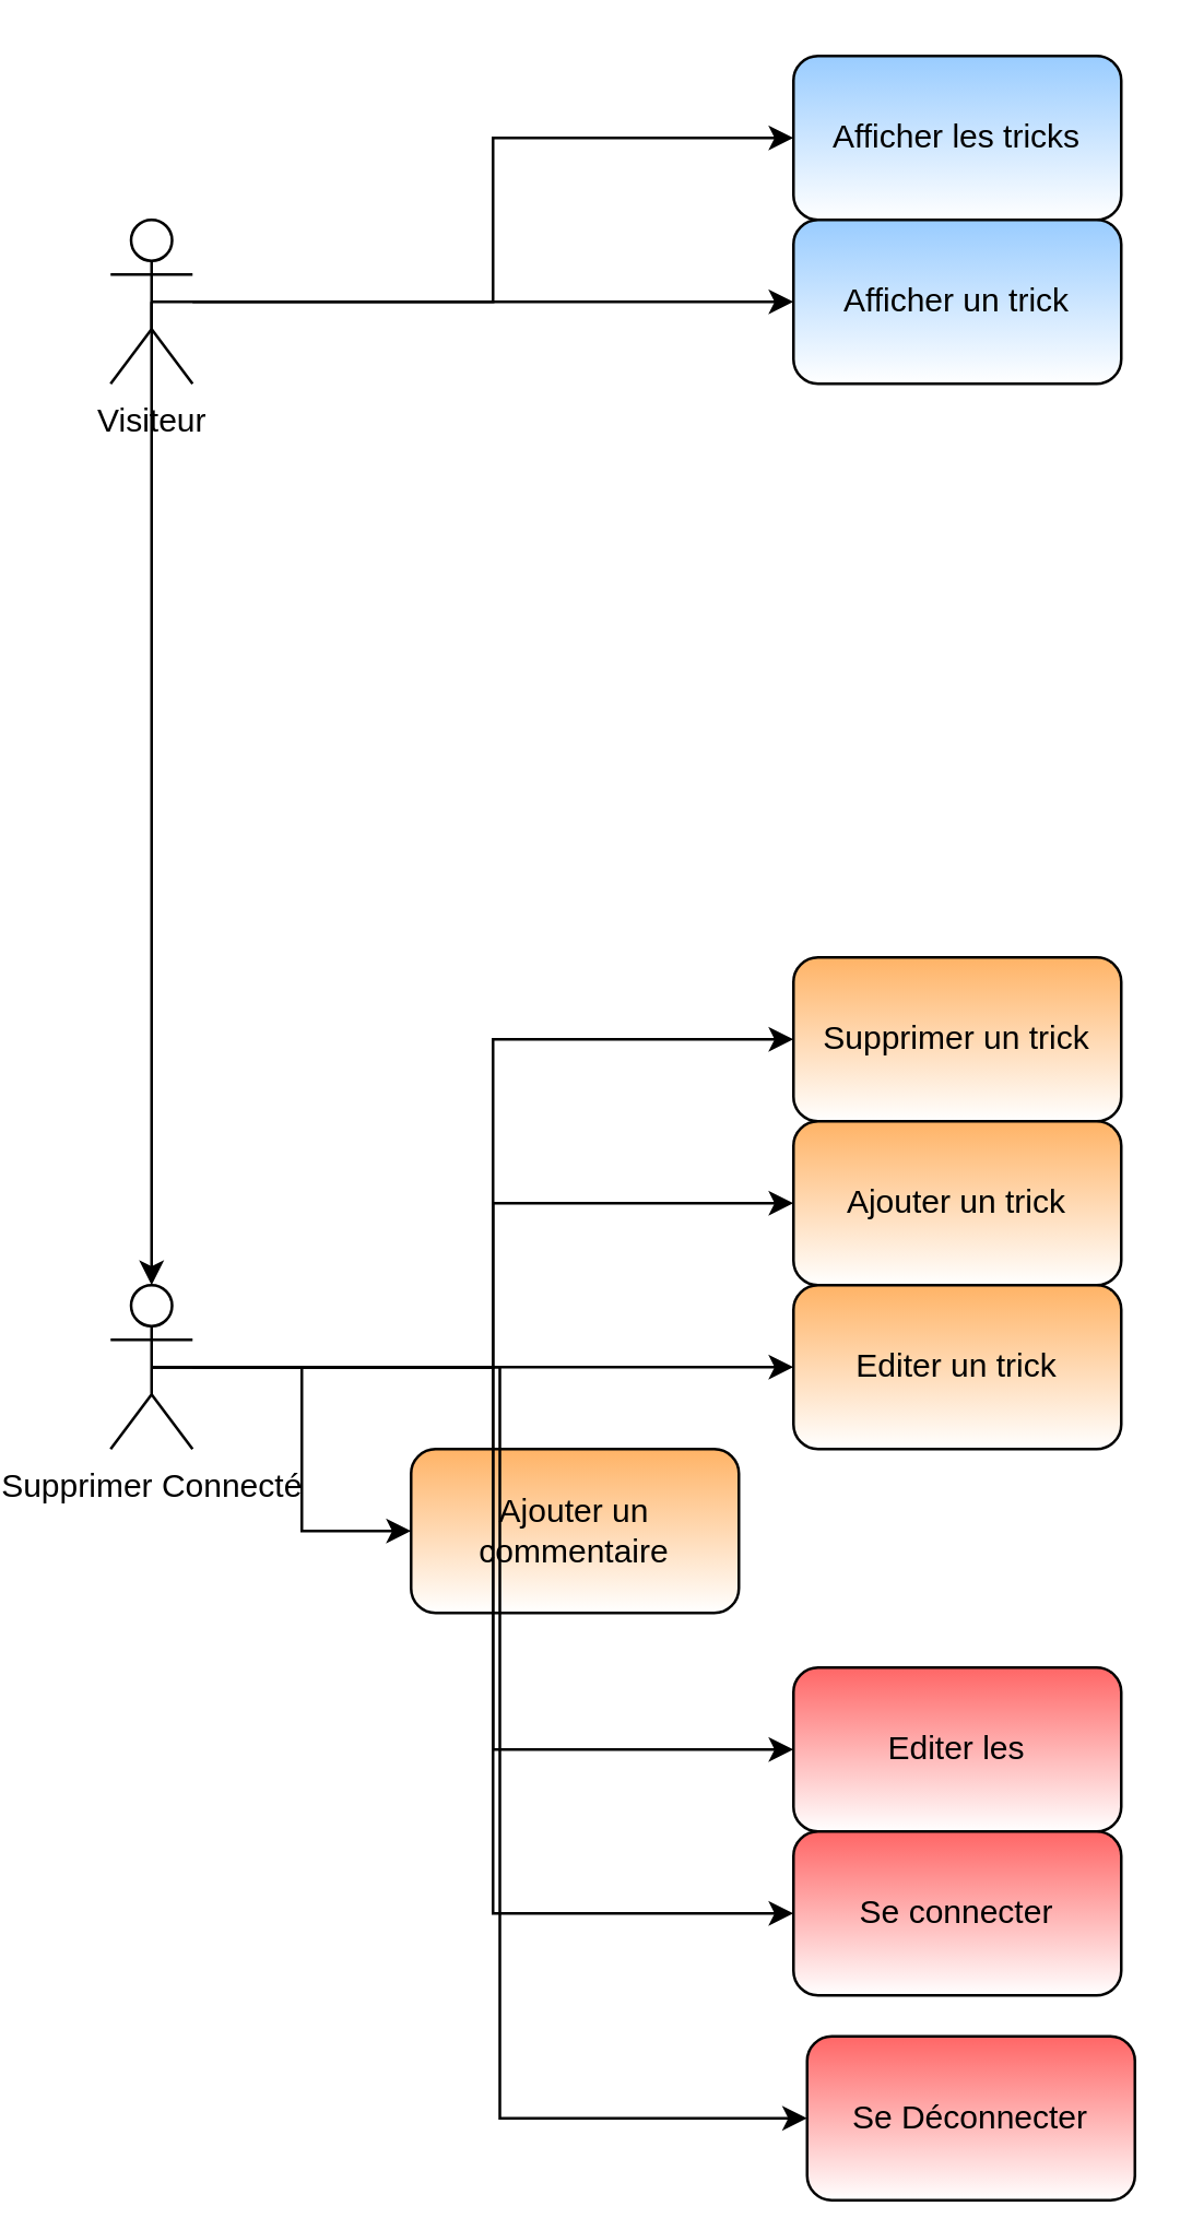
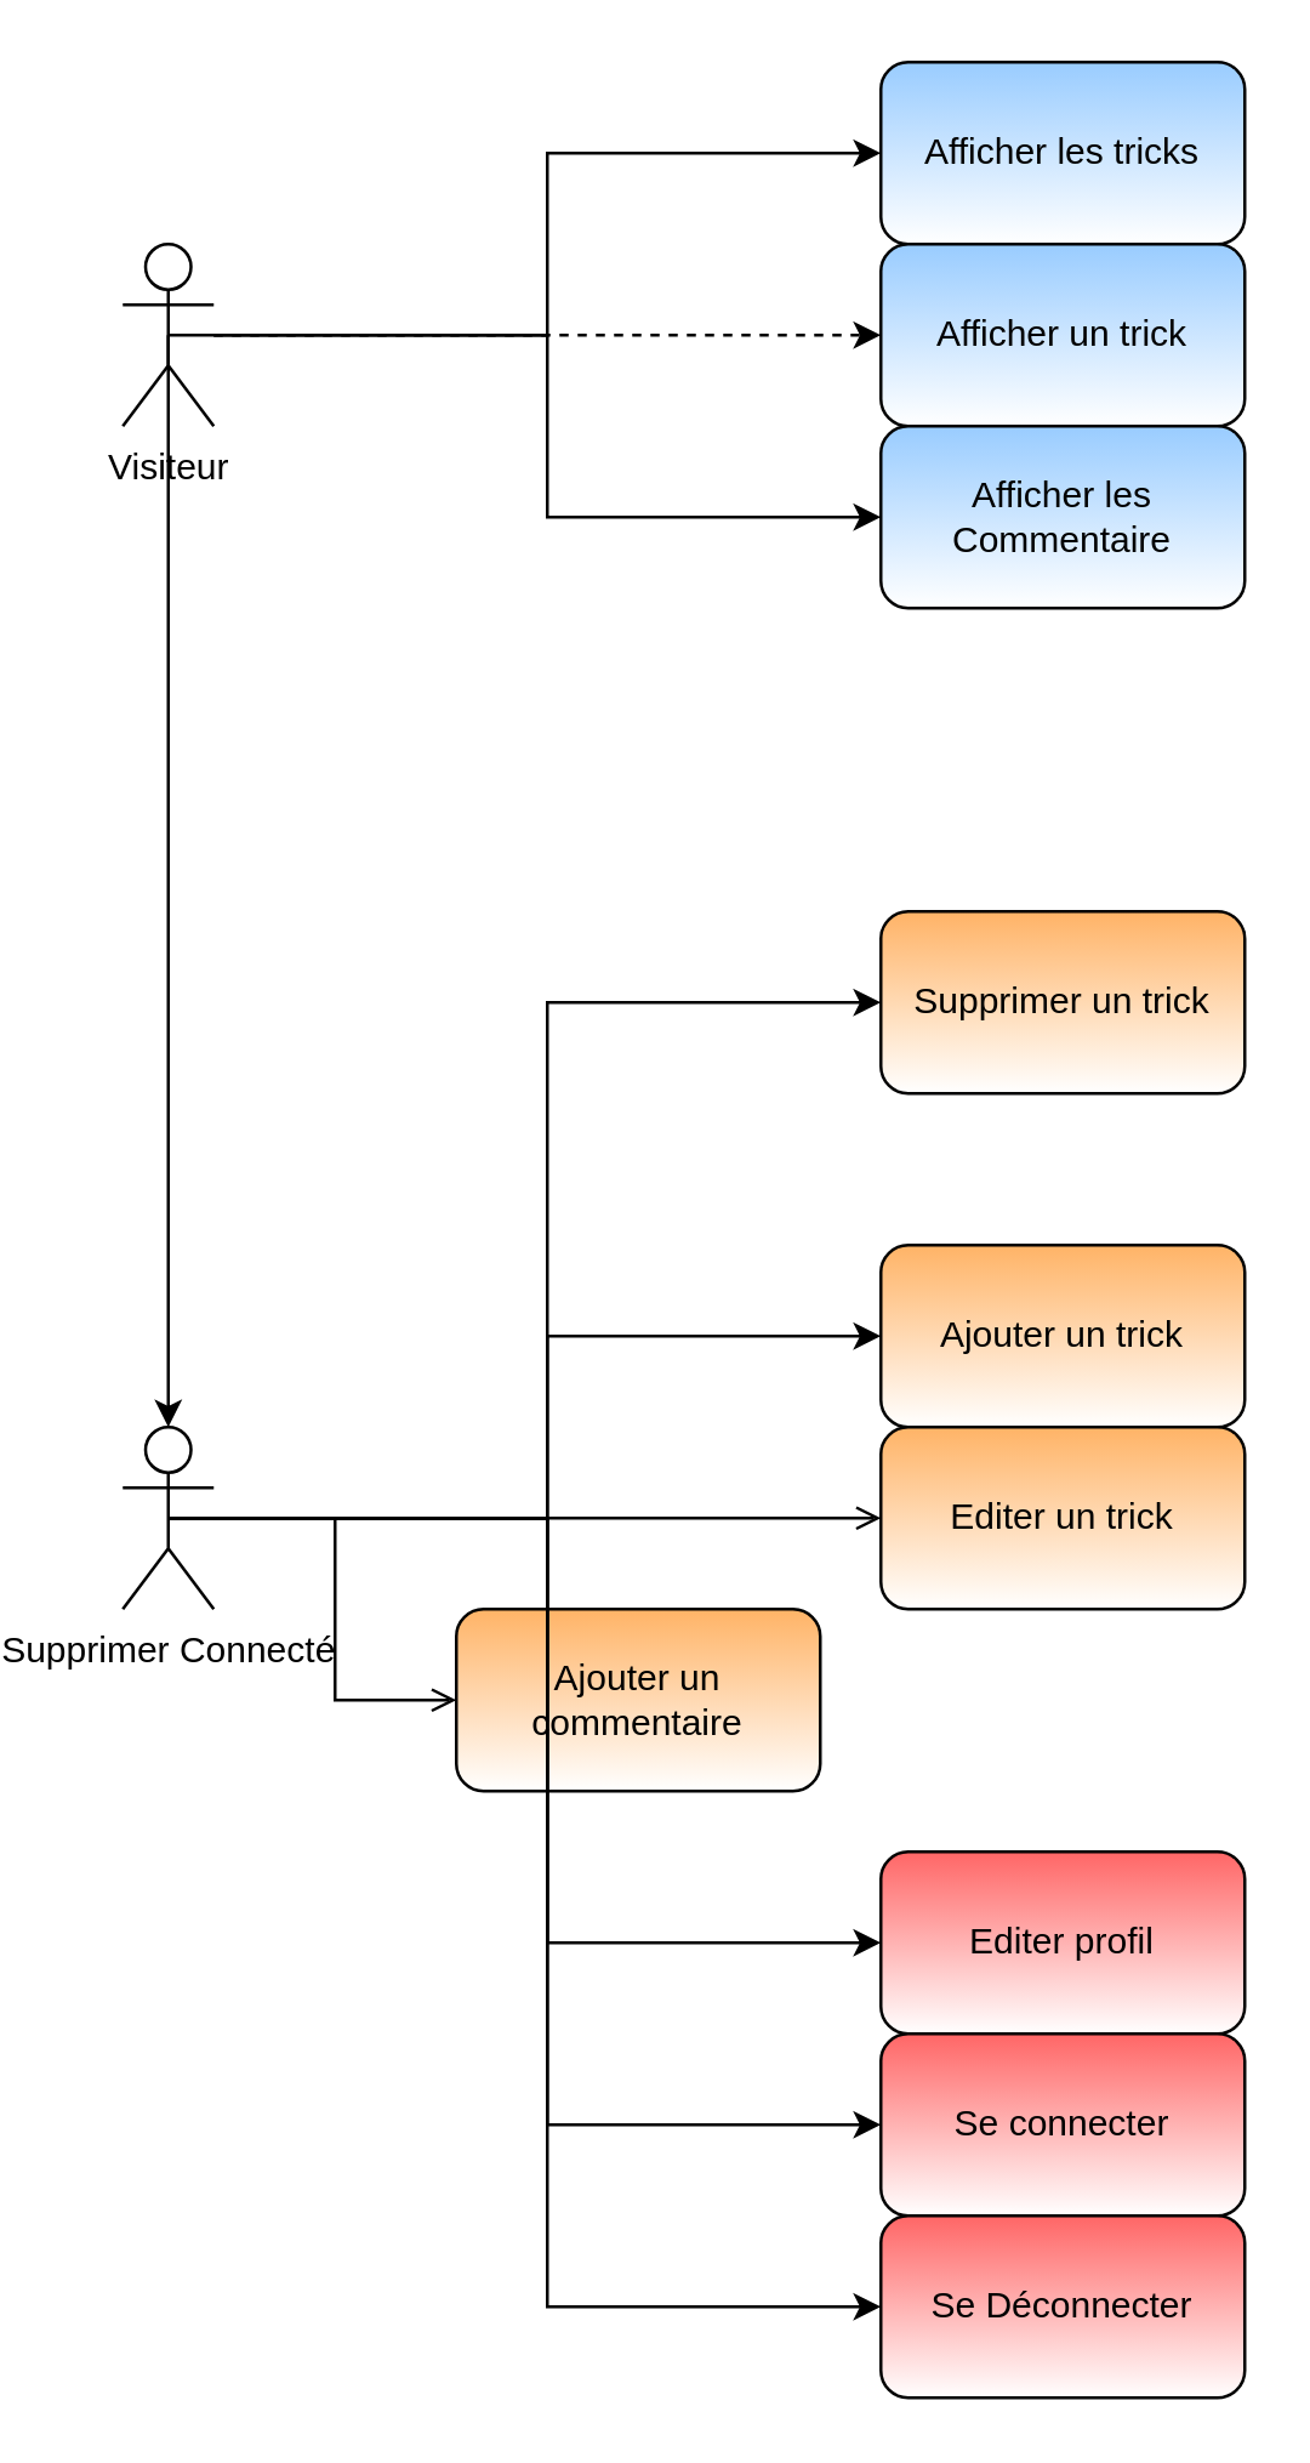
  <mxCell id="0" />
  <mxCell id="1" parent="0" />
  <mxCell id="2" style="edgeStyle=orthogonalEdgeStyle;rounded=0;orthogonalLoop=1;jettySize=auto;html=1;exitX=0.5;exitY=0.5;exitDx=0;exitDy=0;exitPerimeter=0;" parent="1" source="3" target="6" edge="1"><mxGeometry relative="1" as="geometry" /></mxCell>
  <mxCell id="3" value="Visiteur" style="shape=umlActor;verticalLabelPosition=bottom;verticalAlign=top;html=1;outlineConnect=0;" parent="1" vertex="1"><mxGeometry x="20" y="80" width="30" height="60" as="geometry" /></mxCell>
  <mxCell id="4" style="edgeStyle=orthogonalEdgeStyle;rounded=0;orthogonalLoop=1;jettySize=auto;html=1;exitX=0.5;exitY=0.5;exitDx=0;exitDy=0;exitPerimeter=0;entryX=0;entryY=0.5;entryDx=0;entryDy=0;" parent="1" source="5" target="12" edge="1"><mxGeometry relative="1" as="geometry" /></mxCell>
  <mxCell id="5" value="Supprimer Connecté" style="shape=umlActor;verticalLabelPosition=bottom;verticalAlign=top;html=1;outlineConnect=0;" parent="1" vertex="1"><mxGeometry x="20" y="470" width="30" height="60" as="geometry" /></mxCell>
  <mxCell id="6" value="Afficher les tricks" style="rounded=1;whiteSpace=wrap;html=1;gradientColor=#ffffff;fillColor=#99CCFF;" parent="1" vertex="1"><mxGeometry x="270" y="20" width="120" height="60" as="geometry" /></mxCell>
  <mxCell id="7" value="&lt;span&gt;Afficher un trick&lt;/span&gt;" style="rounded=1;whiteSpace=wrap;html=1;gradientColor=#ffffff;fillColor=#99CCFF;" parent="1" vertex="1"><mxGeometry x="270" y="80" width="120" height="60" as="geometry" /></mxCell>
- <mxCell id="9" style="edgeStyle=orthogonalEdgeStyle;rounded=0;orthogonalLoop=1;jettySize=auto;html=1;" parent="1" source="3" target="7" edge="1"><mxGeometry relative="1" as="geometry"><mxPoint x="45" y="120" as="sourcePoint" /><mxPoint x="280" y="60" as="targetPoint" /></mxGeometry></mxCell>
+ <mxCell id="8" value="&lt;span&gt;Afficher les Commentaire&lt;/span&gt;" style="rounded=1;whiteSpace=wrap;html=1;gradientColor=#ffffff;fillColor=#99CCFF;" parent="1" vertex="1"><mxGeometry x="270" y="140" width="120" height="60" as="geometry" /></mxCell>
+ <mxCell id="9" style="edgeStyle=orthogonalEdgeStyle;rounded=0;orthogonalLoop=1;jettySize=auto;html=1;dashed=1;" parent="1" source="3" target="7" edge="1"><mxGeometry relative="1" as="geometry"><mxPoint x="45" y="120" as="sourcePoint" /><mxPoint x="280" y="60" as="targetPoint" /></mxGeometry></mxCell>
+ <mxCell id="10" style="edgeStyle=orthogonalEdgeStyle;rounded=0;orthogonalLoop=1;jettySize=auto;html=1;" parent="1" source="3" target="8" edge="1"><mxGeometry relative="1" as="geometry"><mxPoint x="60" y="120" as="sourcePoint" /><mxPoint x="280" y="120" as="targetPoint" /></mxGeometry></mxCell>
  <mxCell id="11" style="edgeStyle=orthogonalEdgeStyle;rounded=0;orthogonalLoop=1;jettySize=auto;html=1;exitX=0.5;exitY=0.5;exitDx=0;exitDy=0;exitPerimeter=0;" parent="1" source="3" target="5" edge="1"><mxGeometry relative="1" as="geometry"><mxPoint x="45" y="120" as="sourcePoint" /><mxPoint x="280" y="240" as="targetPoint" /></mxGeometry></mxCell>
- <mxCell id="12" value="Supprimer un trick" style="rounded=1;whiteSpace=wrap;html=1;gradientColor=#ffffff;fillColor=#FFB366;" parent="1" vertex="1"><mxGeometry x="270" y="350" width="120" height="60" as="geometry" /></mxCell>
+ <mxCell id="12" value="Supprimer un trick" style="rounded=1;whiteSpace=wrap;html=1;gradientColor=#ffffff;fillColor=#FFB366;" parent="1" vertex="1"><mxGeometry x="270" y="300" width="120" height="60" as="geometry" /></mxCell>
  <mxCell id="13" value="&lt;span&gt;Ajouter un trick&lt;/span&gt;" style="rounded=1;whiteSpace=wrap;html=1;gradientColor=#ffffff;fillColor=#FFB366;" parent="1" vertex="1"><mxGeometry x="270" y="410" width="120" height="60" as="geometry" /></mxCell>
  <mxCell id="14" value="&lt;span&gt;Editer un trick&lt;/span&gt;" style="rounded=1;whiteSpace=wrap;html=1;gradientColor=#ffffff;fillColor=#FFB366;" parent="1" vertex="1"><mxGeometry x="270" y="470" width="120" height="60" as="geometry" /></mxCell>
  <mxCell id="15" value="Ajouter un commentaire" style="rounded=1;whiteSpace=wrap;html=1;gradientColor=#ffffff;fillColor=#FFB366;" parent="1" vertex="1"><mxGeometry x="130" y="530" width="120" height="60" as="geometry" /></mxCell>
- <mxCell id="16" value="Editer les" style="rounded=1;whiteSpace=wrap;html=1;fillColor=#FF6666;gradientColor=#ffffff;" parent="1" vertex="1"><mxGeometry x="270" y="610" width="120" height="60" as="geometry" /></mxCell>
+ <mxCell id="16" value="Editer profil" style="rounded=1;whiteSpace=wrap;html=1;fillColor=#FF6666;gradientColor=#ffffff;" parent="1" vertex="1"><mxGeometry x="270" y="610" width="120" height="60" as="geometry" /></mxCell>
  <mxCell id="17" value="&lt;span&gt;Se connecter&lt;/span&gt;" style="rounded=1;whiteSpace=wrap;html=1;gradientColor=#ffffff;fillColor=#FF6666;" parent="1" vertex="1"><mxGeometry x="270" y="670" width="120" height="60" as="geometry" /></mxCell>
- <mxCell id="18" value="&lt;span&gt;Se Déconnecter&lt;/span&gt;" style="rounded=1;whiteSpace=wrap;html=1;gradientColor=#ffffff;fillColor=#FF6666;" parent="1" vertex="1"><mxGeometry x="275" y="745" width="120" height="60" as="geometry" /></mxCell>
+ <mxCell id="18" value="&lt;span&gt;Se Déconnecter&lt;/span&gt;" style="rounded=1;whiteSpace=wrap;html=1;gradientColor=#ffffff;fillColor=#FF6666;" parent="1" vertex="1"><mxGeometry x="270" y="730" width="120" height="60" as="geometry" /></mxCell>
  <mxCell id="19" style="edgeStyle=orthogonalEdgeStyle;rounded=0;orthogonalLoop=1;jettySize=auto;html=1;" parent="1" source="5" target="13" edge="1"><mxGeometry relative="1" as="geometry"><mxPoint x="45" y="510" as="sourcePoint" /><mxPoint x="280" y="390" as="targetPoint" /></mxGeometry></mxCell>
- <mxCell id="20" style="edgeStyle=orthogonalEdgeStyle;rounded=0;orthogonalLoop=1;jettySize=auto;html=1;exitX=0.5;exitY=0.5;exitDx=0;exitDy=0;exitPerimeter=0;" parent="1" source="5" target="14" edge="1"><mxGeometry relative="1" as="geometry"><mxPoint x="60" y="510" as="sourcePoint" /><mxPoint x="280" y="450" as="targetPoint" /></mxGeometry></mxCell>
- <mxCell id="21" style="edgeStyle=orthogonalEdgeStyle;rounded=0;orthogonalLoop=1;jettySize=auto;html=1;exitX=0.5;exitY=0.5;exitDx=0;exitDy=0;exitPerimeter=0;entryX=0;entryY=0.5;entryDx=0;entryDy=0;" parent="1" source="5" target="15" edge="1"><mxGeometry relative="1" as="geometry"><mxPoint x="45" y="510" as="sourcePoint" /><mxPoint x="280" y="510" as="targetPoint" /></mxGeometry></mxCell>
+ <mxCell id="20" style="edgeStyle=orthogonalEdgeStyle;rounded=0;orthogonalLoop=1;jettySize=auto;html=1;exitX=0.5;exitY=0.5;exitDx=0;exitDy=0;exitPerimeter=0;endArrow=open;" parent="1" source="5" target="14" edge="1"><mxGeometry relative="1" as="geometry"><mxPoint x="60" y="510" as="sourcePoint" /><mxPoint x="280" y="450" as="targetPoint" /></mxGeometry></mxCell>
+ <mxCell id="21" style="edgeStyle=orthogonalEdgeStyle;rounded=0;orthogonalLoop=1;jettySize=auto;html=1;exitX=0.5;exitY=0.5;exitDx=0;exitDy=0;exitPerimeter=0;entryX=0;entryY=0.5;entryDx=0;entryDy=0;endArrow=open;" parent="1" source="5" target="15" edge="1"><mxGeometry relative="1" as="geometry"><mxPoint x="45" y="510" as="sourcePoint" /><mxPoint x="280" y="510" as="targetPoint" /></mxGeometry></mxCell>
  <mxCell id="22" style="edgeStyle=orthogonalEdgeStyle;rounded=0;orthogonalLoop=1;jettySize=auto;html=1;exitX=0.5;exitY=0.5;exitDx=0;exitDy=0;exitPerimeter=0;entryX=0;entryY=0.5;entryDx=0;entryDy=0;" parent="1" source="5" target="16" edge="1"><mxGeometry relative="1" as="geometry"><mxPoint x="45" y="510" as="sourcePoint" /><mxPoint x="280" y="570" as="targetPoint" /></mxGeometry></mxCell>
  <mxCell id="23" style="edgeStyle=orthogonalEdgeStyle;rounded=0;orthogonalLoop=1;jettySize=auto;html=1;entryX=0;entryY=0.5;entryDx=0;entryDy=0;" parent="1" source="5" target="17" edge="1"><mxGeometry relative="1" as="geometry"><mxPoint x="45" y="510" as="sourcePoint" /><mxPoint x="280" y="700" as="targetPoint" /></mxGeometry></mxCell>
  <mxCell id="24" style="edgeStyle=orthogonalEdgeStyle;rounded=0;orthogonalLoop=1;jettySize=auto;html=1;entryX=0;entryY=0.5;entryDx=0;entryDy=0;exitX=0.5;exitY=0.5;exitDx=0;exitDy=0;exitPerimeter=0;" parent="1" source="5" target="18" edge="1"><mxGeometry relative="1" as="geometry"><mxPoint x="60" y="510" as="sourcePoint" /><mxPoint x="280" y="760" as="targetPoint" /></mxGeometry></mxCell>
